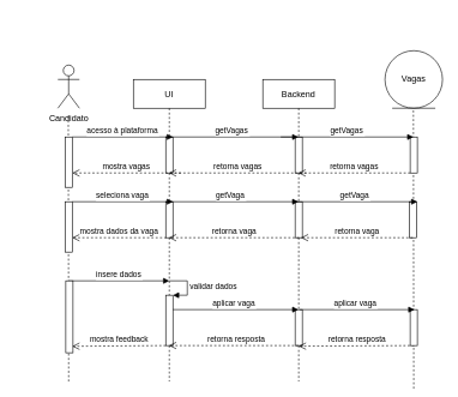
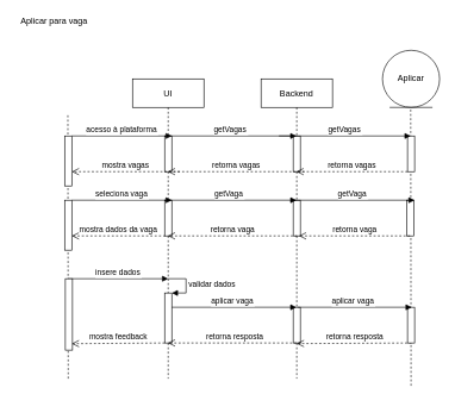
  <mxCell id="0" />
  <mxCell id="1" parent="0" />
  <mxCell id="2" value="" style="group" vertex="1" connectable="0" parent="1"><mxGeometry x="80" y="90" width="30" height="320" as="geometry" /></mxCell>
- <mxCell id="3" value="Candidato" style="shape=umlActor;verticalLabelPosition=bottom;verticalAlign=top;html=1;outlineConnect=0;" vertex="1" parent="2"><mxGeometry width="30" height="60" as="geometry" /></mxCell>
  <mxCell id="4" value="" style="endArrow=none;dashed=1;html=1;" edge="1" parent="2"><mxGeometry width="50" height="50" relative="1" as="geometry"><mxPoint x="15" y="440" as="sourcePoint" /><mxPoint x="14.5" y="70" as="targetPoint" /></mxGeometry></mxCell>
  <mxCell id="5" value="" style="points=[];perimeter=orthogonalPerimeter;rounded=0;shadow=0;strokeWidth=1;" vertex="1" parent="2"><mxGeometry x="10" y="190" width="10" height="70" as="geometry" /></mxCell>
  <mxCell id="6" value="mostra dados da vaga" style="html=1;verticalAlign=bottom;endArrow=open;dashed=1;endSize=8;" edge="1" parent="2"><mxGeometry relative="1" as="geometry"><mxPoint x="151" y="240" as="sourcePoint" /><mxPoint x="20" y="240" as="targetPoint" /></mxGeometry></mxCell>
  <mxCell id="7" value="UI" style="shape=umlLifeline;perimeter=lifelinePerimeter;container=1;collapsible=0;recursiveResize=0;rounded=0;shadow=0;strokeWidth=1;" parent="1" vertex="1"><mxGeometry x="185" y="110" width="100" height="420" as="geometry" /></mxCell>
  <mxCell id="8" value="" style="points=[];perimeter=orthogonalPerimeter;rounded=0;shadow=0;strokeWidth=1;" parent="7" vertex="1"><mxGeometry x="45" y="80" width="10" height="50" as="geometry" /></mxCell>
  <mxCell id="9" value="" style="points=[];perimeter=orthogonalPerimeter;rounded=0;shadow=0;strokeWidth=1;" vertex="1" parent="7"><mxGeometry x="45" y="170" width="10" height="50" as="geometry" /></mxCell>
  <mxCell id="10" value="" style="html=1;points=[];perimeter=orthogonalPerimeter;" vertex="1" parent="7"><mxGeometry x="45" y="300" width="10" height="70" as="geometry" /></mxCell>
  <mxCell id="11" value="validar dados" style="edgeStyle=orthogonalEdgeStyle;html=1;align=left;spacingLeft=2;endArrow=block;rounded=0;entryX=1;entryY=0;" edge="1" target="10" parent="7"><mxGeometry relative="1" as="geometry"><mxPoint x="50" y="280" as="sourcePoint" /><Array as="points"><mxPoint x="75" y="280" /></Array></mxGeometry></mxCell>
  <mxCell id="12" value="Backend" style="shape=umlLifeline;perimeter=lifelinePerimeter;container=1;collapsible=0;recursiveResize=0;rounded=0;shadow=0;strokeWidth=1;" parent="1" vertex="1"><mxGeometry x="365" y="110" width="100" height="420" as="geometry" /></mxCell>
  <mxCell id="13" value="" style="points=[];perimeter=orthogonalPerimeter;rounded=0;shadow=0;strokeWidth=1;" parent="12" vertex="1"><mxGeometry x="45" y="80" width="10" height="50" as="geometry" /></mxCell>
  <mxCell id="14" value="" style="points=[];perimeter=orthogonalPerimeter;rounded=0;shadow=0;strokeWidth=1;" vertex="1" parent="12"><mxGeometry x="45" y="170" width="10" height="50" as="geometry" /></mxCell>
  <mxCell id="15" value="" style="points=[];perimeter=orthogonalPerimeter;rounded=0;shadow=0;strokeWidth=1;" vertex="1" parent="12"><mxGeometry x="45" y="320" width="10" height="50" as="geometry" /></mxCell>
  <mxCell id="16" value="acesso à plataforma" style="verticalAlign=bottom;endArrow=block;shadow=0;strokeWidth=1;" parent="1" source="17" edge="1"><mxGeometry relative="1" as="geometry"><mxPoint x="340" y="190" as="sourcePoint" /><mxPoint x="240" y="190" as="targetPoint" /></mxGeometry></mxCell>
  <mxCell id="17" value="" style="points=[];perimeter=orthogonalPerimeter;rounded=0;shadow=0;strokeWidth=1;" parent="1" vertex="1"><mxGeometry x="90" y="190" width="10" height="70" as="geometry" /></mxCell>
  <mxCell id="18" value="" style="group" vertex="1" connectable="0" parent="1"><mxGeometry x="535" y="70" width="80" height="330" as="geometry" /></mxCell>
- <mxCell id="19" value="Vagas" style="ellipse;shape=umlEntity;whiteSpace=wrap;html=1;" vertex="1" parent="18"><mxGeometry width="80" height="80" as="geometry" /></mxCell>
+ <mxCell id="19" value="Aplicar" style="ellipse;shape=umlEntity;whiteSpace=wrap;html=1;" vertex="1" parent="18"><mxGeometry width="80" height="80" as="geometry" /></mxCell>
  <mxCell id="20" value="" style="endArrow=none;dashed=1;html=1;" edge="1" parent="18"><mxGeometry width="50" height="50" relative="1" as="geometry"><mxPoint x="40" y="470" as="sourcePoint" /><mxPoint x="39.5" y="80" as="targetPoint" /></mxGeometry></mxCell>
  <mxCell id="21" value="" style="points=[];perimeter=orthogonalPerimeter;rounded=0;shadow=0;strokeWidth=1;" vertex="1" parent="18"><mxGeometry x="35" y="120" width="10" height="50" as="geometry" /></mxCell>
  <mxCell id="22" value="retorna vagas" style="html=1;verticalAlign=bottom;endArrow=open;dashed=1;endSize=8;" edge="1" parent="18" target="12"><mxGeometry relative="1" as="geometry"><mxPoint x="35" y="170" as="sourcePoint" /><mxPoint x="-45" y="170" as="targetPoint" /></mxGeometry></mxCell>
  <mxCell id="23" value="" style="points=[];perimeter=orthogonalPerimeter;rounded=0;shadow=0;strokeWidth=1;" vertex="1" parent="18"><mxGeometry x="34" y="210" width="10" height="50" as="geometry" /></mxCell>
+ <mxCell id="24" value="Aplicar para vaga" style="text;html=1;align=center;verticalAlign=middle;resizable=0;points=[];autosize=1;" vertex="1" parent="1"><mxGeometry x="20" y="20" width="110" height="20" as="geometry" /></mxCell>
  <mxCell id="25" value="getVagas" style="verticalAlign=bottom;endArrow=block;shadow=0;strokeWidth=1;" edge="1" parent="1" target="12"><mxGeometry relative="1" as="geometry"><mxPoint x="230" y="190" as="sourcePoint" /><mxPoint x="370" y="190" as="targetPoint" /></mxGeometry></mxCell>
  <mxCell id="26" value="getVagas" style="verticalAlign=bottom;endArrow=block;shadow=0;strokeWidth=1;" edge="1" parent="1"><mxGeometry relative="1" as="geometry"><mxPoint x="390" y="190" as="sourcePoint" /><mxPoint x="574.5" y="190" as="targetPoint" /></mxGeometry></mxCell>
  <mxCell id="27" value="retorna vagas" style="html=1;verticalAlign=bottom;endArrow=open;dashed=1;endSize=8;" edge="1" parent="1" target="7"><mxGeometry relative="1" as="geometry"><mxPoint x="425.5" y="240" as="sourcePoint" /><mxPoint x="270" y="240" as="targetPoint" /></mxGeometry></mxCell>
  <mxCell id="28" value="mostra vagas" style="html=1;verticalAlign=bottom;endArrow=open;dashed=1;endSize=8;" edge="1" parent="1"><mxGeometry relative="1" as="geometry"><mxPoint x="251" y="240" as="sourcePoint" /><mxPoint x="100" y="240" as="targetPoint" /></mxGeometry></mxCell>
  <mxCell id="29" value="seleciona vaga" style="verticalAlign=bottom;endArrow=block;shadow=0;strokeWidth=1;" edge="1" parent="1"><mxGeometry relative="1" as="geometry"><mxPoint x="100" y="280" as="sourcePoint" /><mxPoint x="240" y="280" as="targetPoint" /><mxPoint as="offset" /></mxGeometry></mxCell>
  <mxCell id="30" value="getVaga" style="verticalAlign=bottom;endArrow=block;shadow=0;strokeWidth=1;" edge="1" parent="1"><mxGeometry x="-0.024" relative="1" as="geometry"><mxPoint x="230" y="280" as="sourcePoint" /><mxPoint x="414.5" y="280" as="targetPoint" /><mxPoint as="offset" /></mxGeometry></mxCell>
  <mxCell id="31" value="getVaga" style="verticalAlign=bottom;endArrow=block;shadow=0;strokeWidth=1;" edge="1" parent="1"><mxGeometry x="-0.024" relative="1" as="geometry"><mxPoint x="410" y="280" as="sourcePoint" /><mxPoint x="580" y="280" as="targetPoint" /><mxPoint as="offset" /></mxGeometry></mxCell>
  <mxCell id="32" value="retorna vaga" style="html=1;verticalAlign=bottom;endArrow=open;dashed=1;endSize=8;" edge="1" parent="1"><mxGeometry relative="1" as="geometry"><mxPoint x="573.5" y="330" as="sourcePoint" /><mxPoint x="418" y="330" as="targetPoint" /></mxGeometry></mxCell>
  <mxCell id="33" value="retorna vaga" style="html=1;verticalAlign=bottom;endArrow=open;dashed=1;endSize=8;" edge="1" parent="1" target="7"><mxGeometry relative="1" as="geometry"><mxPoint x="415.5" y="330" as="sourcePoint" /><mxPoint x="260" y="330" as="targetPoint" /></mxGeometry></mxCell>
  <mxCell id="34" value="insere dados" style="verticalAlign=bottom;endArrow=block;shadow=0;strokeWidth=1;" edge="1" parent="1"><mxGeometry relative="1" as="geometry"><mxPoint x="95" y="390" as="sourcePoint" /><mxPoint x="235" y="390" as="targetPoint" /><mxPoint as="offset" /></mxGeometry></mxCell>
  <mxCell id="35" value="retorna resposta" style="html=1;verticalAlign=bottom;endArrow=open;dashed=1;endSize=8;entryX=0.5;entryY=0.883;entryDx=0;entryDy=0;entryPerimeter=0;" edge="1" parent="1" target="12"><mxGeometry relative="1" as="geometry"><mxPoint x="575.5" y="480" as="sourcePoint" /><mxPoint x="420" y="480" as="targetPoint" /></mxGeometry></mxCell>
  <mxCell id="36" value="retorna resposta" style="html=1;verticalAlign=bottom;endArrow=open;dashed=1;endSize=8;" edge="1" parent="1" target="7"><mxGeometry relative="1" as="geometry"><mxPoint x="420.5" y="480" as="sourcePoint" /><mxPoint x="260" y="480.86" as="targetPoint" /></mxGeometry></mxCell>
  <mxCell id="37" value="" style="points=[];perimeter=orthogonalPerimeter;rounded=0;shadow=0;strokeWidth=1;" vertex="1" parent="1"><mxGeometry x="570" y="430" width="10" height="50" as="geometry" /></mxCell>
  <mxCell id="38" value="aplicar vaga" style="verticalAlign=bottom;endArrow=block;shadow=0;strokeWidth=1;" edge="1" parent="1"><mxGeometry x="-0.024" relative="1" as="geometry"><mxPoint x="416" y="430" as="sourcePoint" /><mxPoint x="576" y="430" as="targetPoint" /><mxPoint as="offset" /></mxGeometry></mxCell>
  <mxCell id="39" value="aplicar vaga" style="verticalAlign=bottom;endArrow=block;shadow=0;strokeWidth=1;" edge="1" parent="1"><mxGeometry x="-0.024" relative="1" as="geometry"><mxPoint x="240" y="430" as="sourcePoint" /><mxPoint x="414.5" y="430" as="targetPoint" /><mxPoint as="offset" /></mxGeometry></mxCell>
  <mxCell id="40" value="" style="points=[];perimeter=orthogonalPerimeter;rounded=0;shadow=0;strokeWidth=1;" vertex="1" parent="1"><mxGeometry x="91" y="390" width="10" height="100" as="geometry" /></mxCell>
  <mxCell id="41" value="mostra feedback" style="html=1;verticalAlign=bottom;endArrow=open;dashed=1;endSize=8;entryX=0.9;entryY=0.91;entryDx=0;entryDy=0;entryPerimeter=0;" edge="1" parent="1" target="40"><mxGeometry relative="1" as="geometry"><mxPoint x="230" y="480" as="sourcePoint" /><mxPoint x="110" y="480" as="targetPoint" /></mxGeometry></mxCell>
